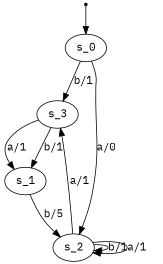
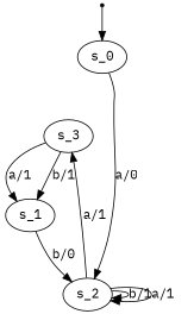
  digraph {
    fontname="IBM Plex Mono"
    node [fontname="IBM Plex Mono"]
    edge [fontname="IBM Plex Mono"]
    s_0 [root=true]
    s_3
    s_2
    s_1
    qi [shape=point]
-   s_0 -> s_3 [label="b/1"]
    s_0 -> s_2 [label="a/0"]
    s_3 -> s_1 [label="a/1"]
    s_3 -> s_1 [label="b/1"]
    s_2 -> s_3 [label="a/1"]
    s_2 -> s_2 [label="b/1"]
    s_2 -> s_2 [label="a/1"]
-   s_1 -> s_2 [label="b/5"]
+   s_1 -> s_2 [label="b/0"]
    qi -> s_0
  }
